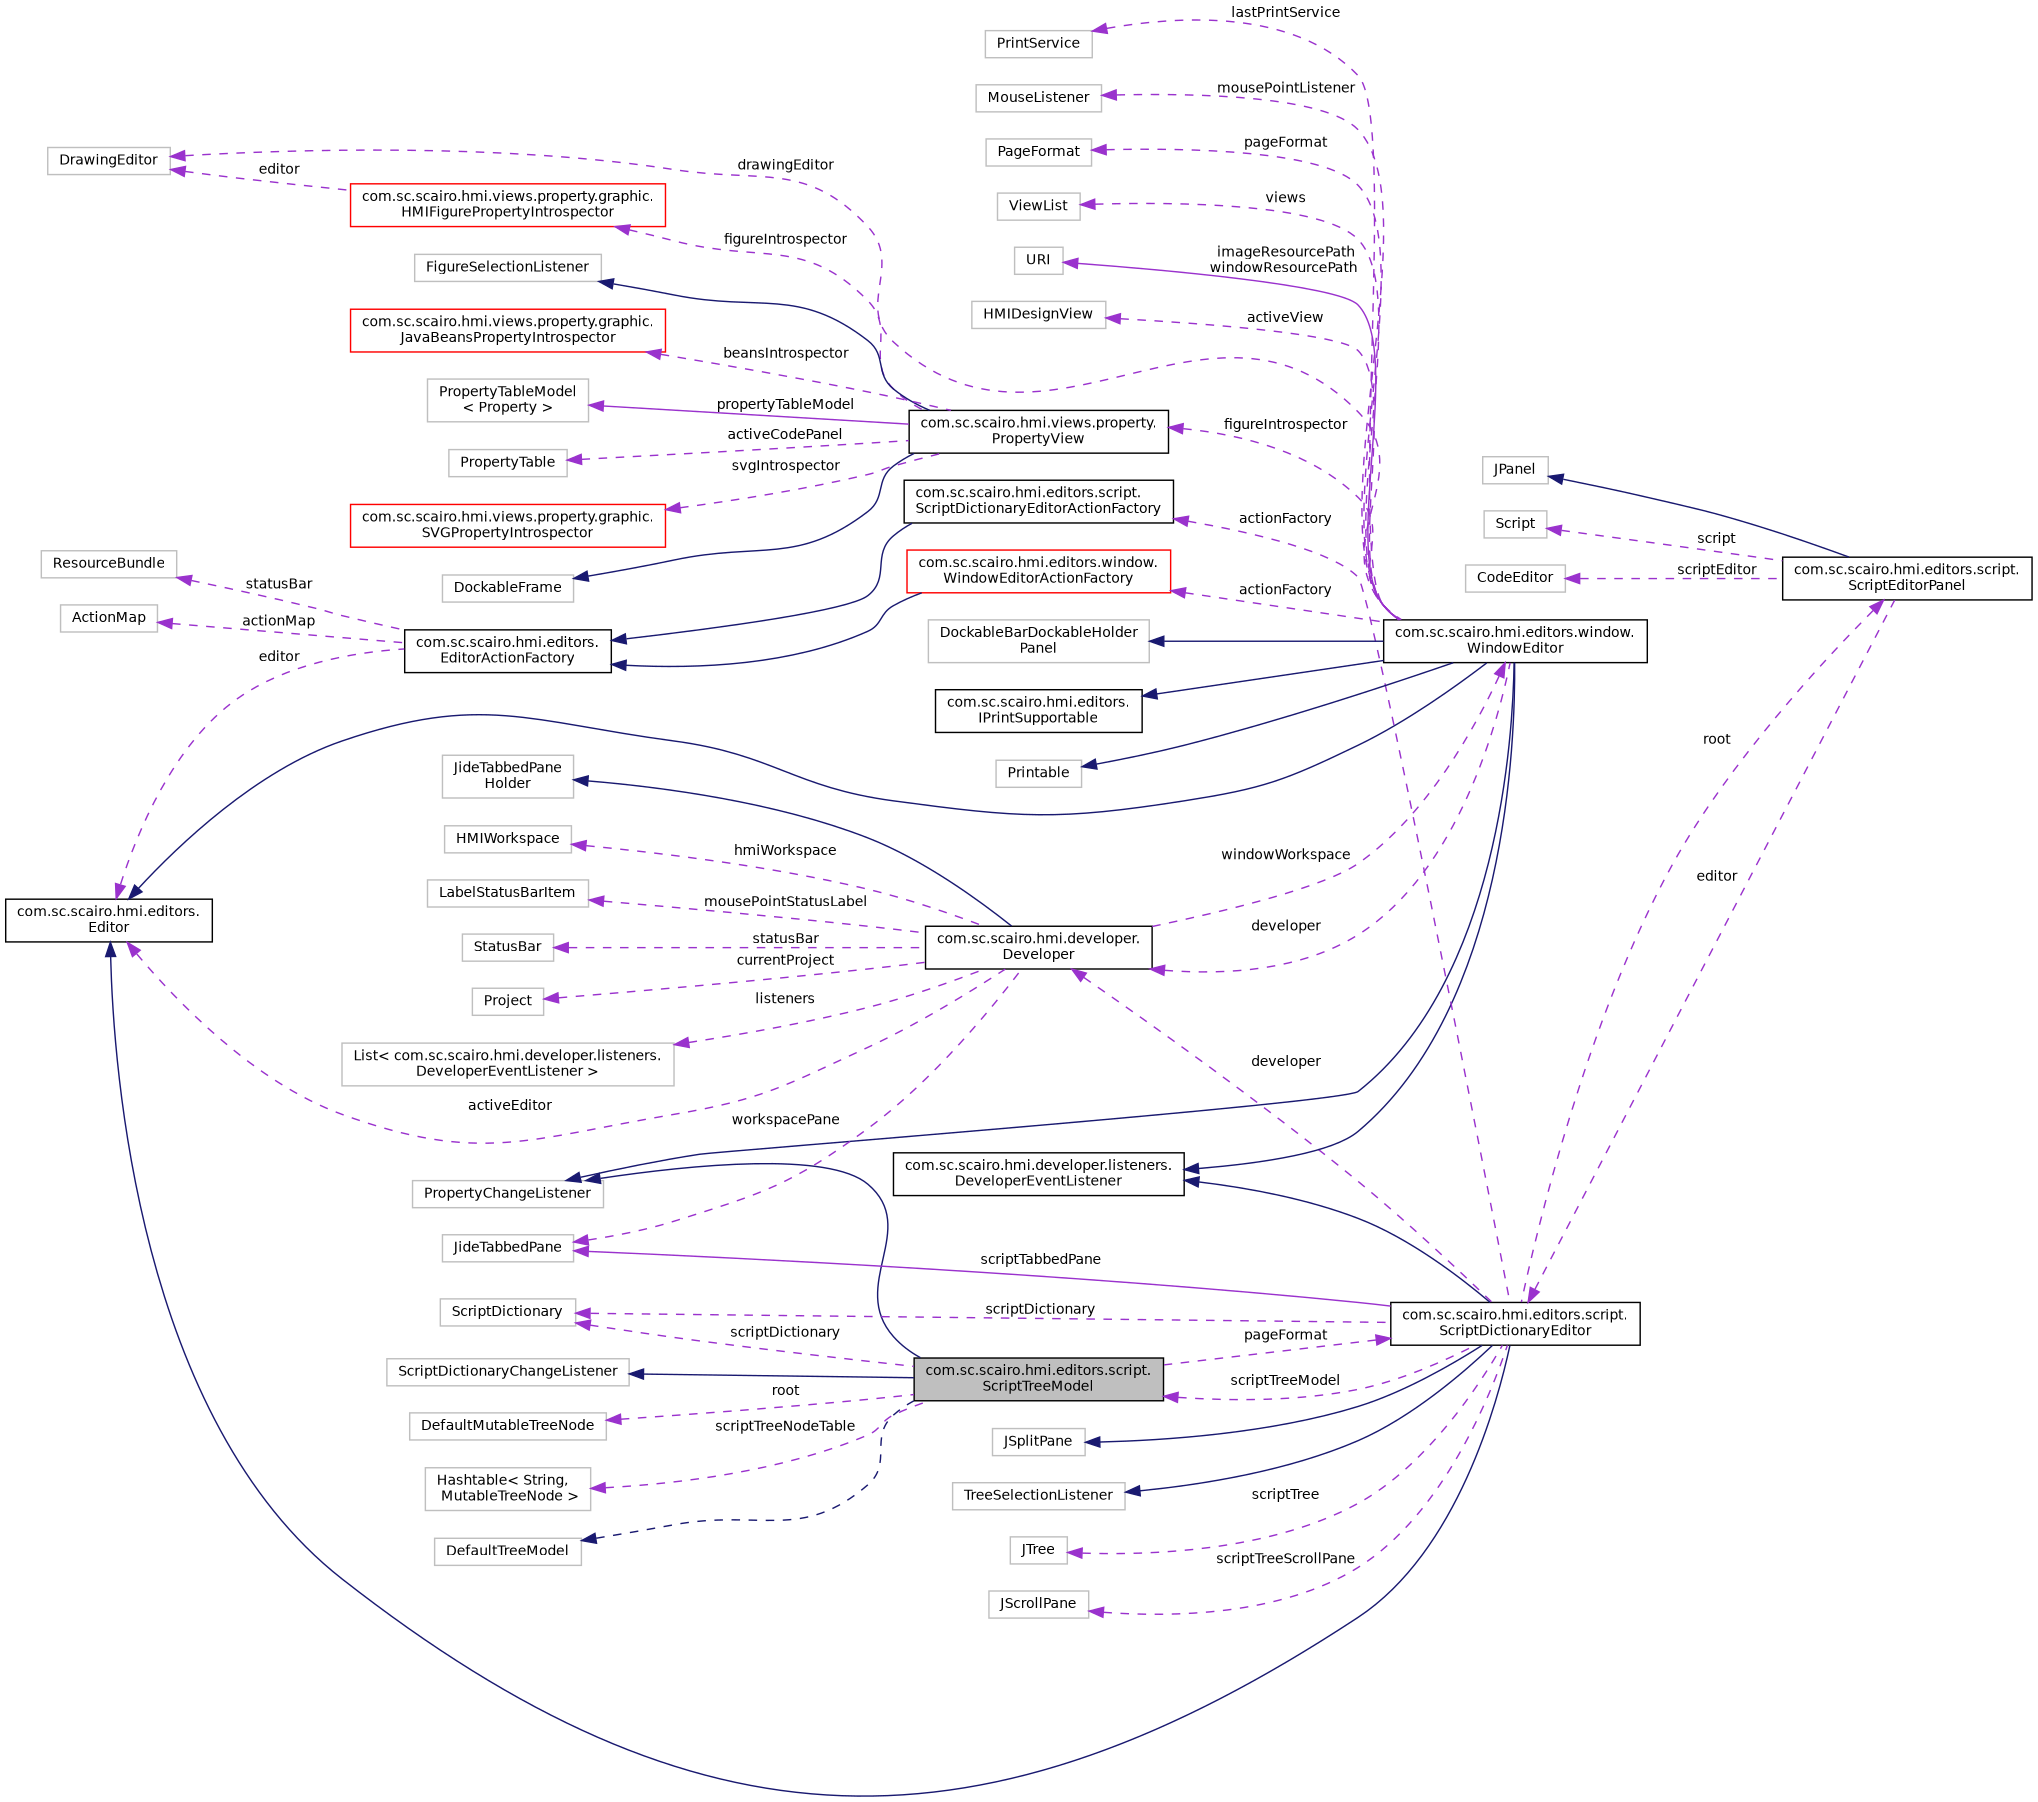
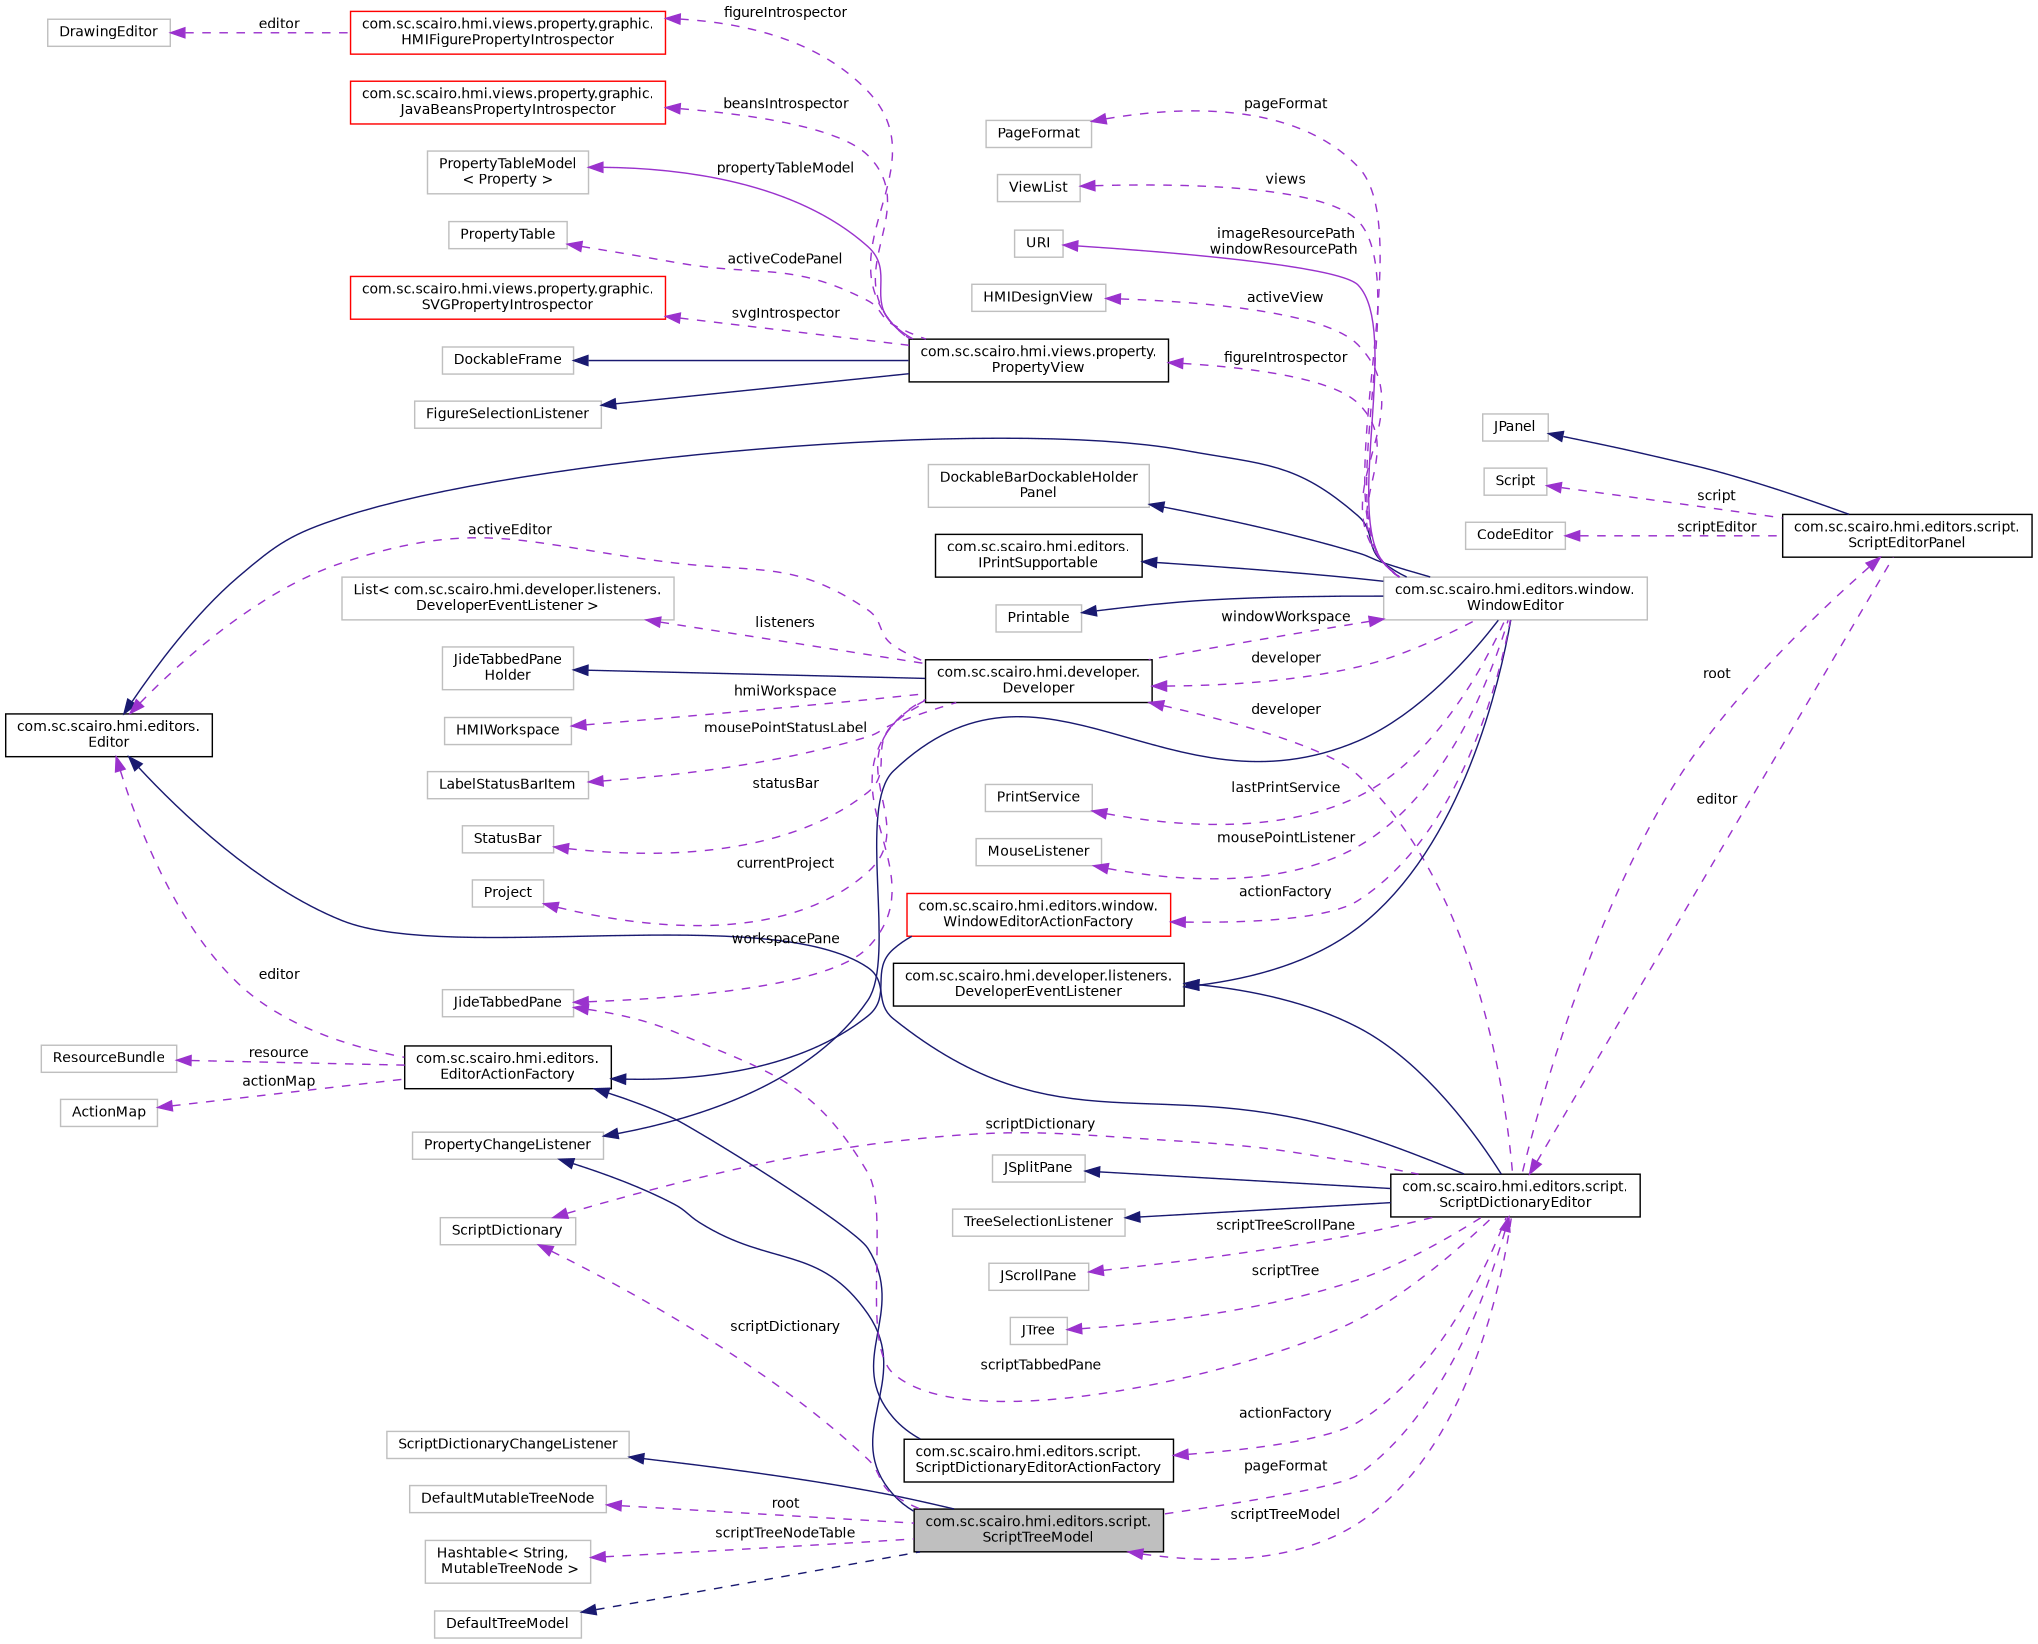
  digraph {
    rankdir=LR
    node [color=grey75 fillcolor=white fontname=Helvetica fontsize=10 shape=record style=filled]
    edge [color=darkorchid3 dir=back fontname=Helvetica fontsize=10 labelfontname=Helvetica labelfontsize=10 style=dashed]
    n1 [color=black fillcolor=grey75 fontcolor=black height=0.2 label="com.sc.scairo.hmi.editors.script.\lScriptTreeModel" width=0.4]
    n2 [color=black height=0.2 label="com.sc.scairo.hmi.editors.script.\lScriptDictionaryEditor" width=0.4]
    n3 [color=black height=0.2 label="com.sc.scairo.hmi.editors.script.\lScriptEditorPanel" width=0.4]
    n4 [height=0.2 label=DefaultTreeModel width=0.4]
    n5 [height=0.2 label=ScriptDictionaryChangeListener width=0.4]
    n6 [height=0.2 label=PropertyChangeListener width=0.4]
-   n7 [color=black height=0.2 label="com.sc.scairo.hmi.editors.window.\lWindowEditor" width=0.4]
+   n7 [height=0.2 label="com.sc.scairo.hmi.editors.window.\lWindowEditor" width=0.4]
    n8 [color=black height=0.2 label="com.sc.scairo.hmi.developer.\lDeveloper" width=0.4]
    n9 [height=0.2 label=ScriptDictionary width=0.4]
    n10 [height=0.2 label=DefaultMutableTreeNode width=0.4]
    n11 [height=0.2 label="Hashtable\< String,\l MutableTreeNode \>" width=0.4]
    n12 [height=0.2 label=JSplitPane width=0.4]
    n13 [color=black height=0.2 label="com.sc.scairo.hmi.developer.listeners.\lDeveloperEventListener" width=0.4]
    n14 [color=black height=0.2 label="com.sc.scairo.hmi.editors.\lEditor" width=0.4]
    n15 [color=black height=0.2 label="com.sc.scairo.hmi.editors.\lEditorActionFactory" width=0.4]
    n16 [color=black height=0.2 label="com.sc.scairo.hmi.editors.script.\lScriptDictionaryEditorActionFactory" width=0.4]
    n17 [color=red height=0.2 label="com.sc.scairo.hmi.editors.window.\lWindowEditorActionFactory" width=0.4]
    n18 [height=0.2 label=TreeSelectionListener width=0.4]
    n19 [height=0.2 label=ResourceBundle width=0.4]
    n20 [height=0.2 label=ActionMap width=0.4]
    n21 [height=0.2 label=JideTabbedPane width=0.4]
    n22 [height=0.2 label="JideTabbedPane\lHolder" width=0.4]
    n23 [height=0.2 label=HMIWorkspace width=0.4]
    n24 [height=0.2 label="DockableBarDockableHolder\lPanel" width=0.4]
    n25 [color=black height=0.2 label="com.sc.scairo.hmi.editors.\lIPrintSupportable" width=0.4]
    n26 [height=0.2 label=Printable width=0.4]
    n27 [height=0.2 label=DrawingEditor width=0.4]
    n28 [color=red height=0.2 label="com.sc.scairo.hmi.views.property.graphic.\lHMIFigurePropertyIntrospector" width=0.4]
    n29 [color=black height=0.2 label="com.sc.scairo.hmi.views.property.\lPropertyView" width=0.4]
    n30 [height=0.2 label=PrintService width=0.4]
    n31 [height=0.2 label=MouseListener width=0.4]
    n32 [height=0.2 label=PageFormat width=0.4]
    n33 [height=0.2 label=ViewList width=0.4]
    n34 [height=0.2 label=URI width=0.4]
    n35 [height=0.2 label=HMIDesignView width=0.4]
    n36 [height=0.2 label=DockableFrame width=0.4]
    n37 [height=0.2 label=FigureSelectionListener width=0.4]
    n38 [color=red height=0.2 label="com.sc.scairo.hmi.views.property.graphic.\lJavaBeansPropertyIntrospector" width=0.4]
    n39 [height=0.2 label="PropertyTableModel\l\< Property \>" width=0.4]
    n40 [height=0.2 label=PropertyTable width=0.4]
    n41 [color=red height=0.2 label="com.sc.scairo.hmi.views.property.graphic.\lSVGPropertyIntrospector" width=0.4]
    n42 [height=0.2 label=LabelStatusBarItem width=0.4]
    n43 [height=0.2 label=StatusBar width=0.4]
    n44 [height=0.2 label=Project width=0.4]
    n45 [height=0.2 label="List\< com.sc.scairo.hmi.developer.listeners.\lDeveloperEventListener \>" width=0.4]
    n46 [height=0.2 label=JPanel width=0.4]
    n47 [height=0.2 label=Script width=0.4]
    n48 [height=0.2 label=CodeEditor width=0.4]
    n49 [height=0.2 label=JTree width=0.4]
    n50 [height=0.2 label=JScrollPane width=0.4]
    n1 -> n2 [label=" scriptTreeModel"]
    n2 -> n1 [label=" pageFormat"]
    n2 -> n3 [label=" editor"]
    n3 -> n2 [label=" root"]
    n4 -> n1 [color=midnightblue]
    n5 -> n1 [color=midnightblue style=solid]
    n6 -> n1 [color=midnightblue style=solid]
    n6 -> n7 [color=midnightblue style=solid]
    n7 -> n8 [label=" windowWorkspace"]
    n8 -> n2 [label=" developer"]
    n8 -> n7 [label=" developer"]
    n9 -> n1 [label=" scriptDictionary"]
    n9 -> n2 [label=" scriptDictionary"]
    n10 -> n1 [label=" root"]
    n11 -> n1 [label=" scriptTreeNodeTable"]
    n12 -> n2 [color=midnightblue style=solid]
    n13 -> n2 [color=midnightblue style=solid]
    n13 -> n7 [color=midnightblue style=solid]
    n14 -> n2 [color=midnightblue style=solid]
    n14 -> n7 [color=midnightblue style=solid]
    n14 -> n8 [label=" activeEditor"]
    n14 -> n15 [label=" editor"]
    n15 -> n16 [color=midnightblue style=solid]
    n15 -> n17 [color=midnightblue style=solid]
    n16 -> n2 [label=" actionFactory"]
    n17 -> n7 [label=" actionFactory"]
    n18 -> n2 [color=midnightblue style=solid]
-   n19 -> n15 [label=" statusBar"]
+   n19 -> n15 [label=" resource"]
    n20 -> n15 [label=" actionMap"]
-   n21 -> n2 [label=" scriptTabbedPane" style=solid]
+   n21 -> n2 [label=" scriptTabbedPane"]
    n21 -> n8 [label=" workspacePane"]
    n22 -> n8 [color=midnightblue style=solid]
    n23 -> n8 [label=" hmiWorkspace"]
    n24 -> n7 [color=midnightblue style=solid]
    n25 -> n7 [color=midnightblue style=solid]
    n26 -> n7 [color=midnightblue style=solid]
-   n27 -> n7 [label=" drawingEditor"]
    n27 -> n28 [label=" editor"]
    n28 -> n29 [label=" figureIntrospector"]
    n29 -> n7 [label=" figureIntrospector"]
    n30 -> n7 [label=" lastPrintService"]
    n31 -> n7 [label=" mousePointListener"]
    n32 -> n7 [label=" pageFormat"]
    n33 -> n7 [label=" views"]
    n34 -> n7 [label=" imageResourcePath\nwindowResourcePath" style=solid]
    n35 -> n7 [label=" activeView"]
    n36 -> n29 [color=midnightblue style=solid]
    n37 -> n29 [color=midnightblue style=solid]
    n38 -> n29 [label=" beansIntrospector"]
    n39 -> n29 [label=" propertyTableModel" style=solid]
    n40 -> n29 [label=" activeCodePanel"]
    n41 -> n29 [label=" svgIntrospector"]
    n42 -> n8 [label=" mousePointStatusLabel"]
    n43 -> n8 [label=" statusBar"]
    n44 -> n8 [label=" currentProject"]
    n45 -> n8 [label=" listeners"]
    n46 -> n3 [color=midnightblue style=solid]
    n47 -> n3 [label=" script"]
    n48 -> n3 [label=" scriptEditor"]
    n49 -> n2 [label=" scriptTree"]
    n50 -> n2 [label=" scriptTreeScrollPane"]
  }
